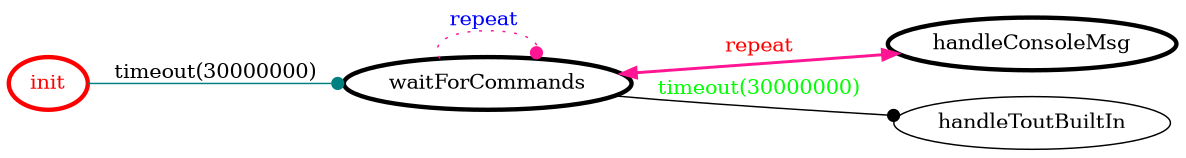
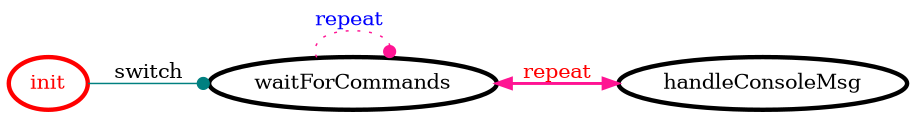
  digraph {
    rankdir=LR
    node [color=black fontcolor=black penwidth=3]
    edge [arrowhead=dot color=deeppink style=solid]
    init [color=red fontcolor=red]
    waitForCommands
    handleConsoleMsg
-   handleToutBuiltIn [color="" fontcolor="" penwidth=""]
-   init -> waitForCommands [color=teal fontcolor=black label="timeout(30000000)"]
+   init -> waitForCommands [color=teal fontcolor=black label=switch]
    waitForCommands -> waitForCommands [fontcolor=blue label="repeat " style=dotted]
    waitForCommands -> handleConsoleMsg [dir=both fontcolor=red label=repeat style=bold arrowhead=""]
-   waitForCommands -> handleToutBuiltIn [color=black fontcolor=green label="timeout(30000000)"]
  }
